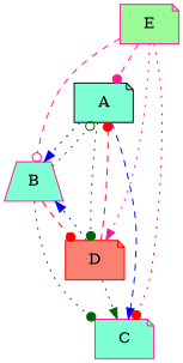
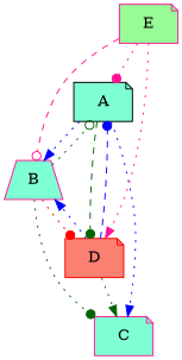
  digraph {
    node [color=deeppink fillcolor=aquamarine shape=note style=filled]
    edge [arrowhead=dot color=blue style=dotted]
    A [color=black]
    B [shape=trapezium]
    C
    D [color=red fillcolor=salmon]
    E [fillcolor=palegreen]
    A -> B [arrowhead=normal]
-   A -> C [arrowhead=normal style=dashed]
-   A -> D [color=darkgreen]
+   A -> C [arrowhead=normal]
+   A -> D [color=darkgreen style=dashed]
    B -> A [arrowhead=odot color=darkgreen]
    B -> C [color=darkgreen]
-   B -> D [color=red style=dashed]
-   D -> A [color=red style=dashed]
+   B -> D [color=red]
+   D -> A [style=dashed]
    D -> B [arrowhead=normal]
    D -> C [arrowhead=normal color=darkgreen]
-   E -> A [color=deeppink style=dashed]
+   E -> A [color=deeppink]
    E -> B [arrowhead=odot color=deeppink style=dashed]
-   E -> C [color=red]
    E -> D [arrowhead=normal color=deeppink]
  }
